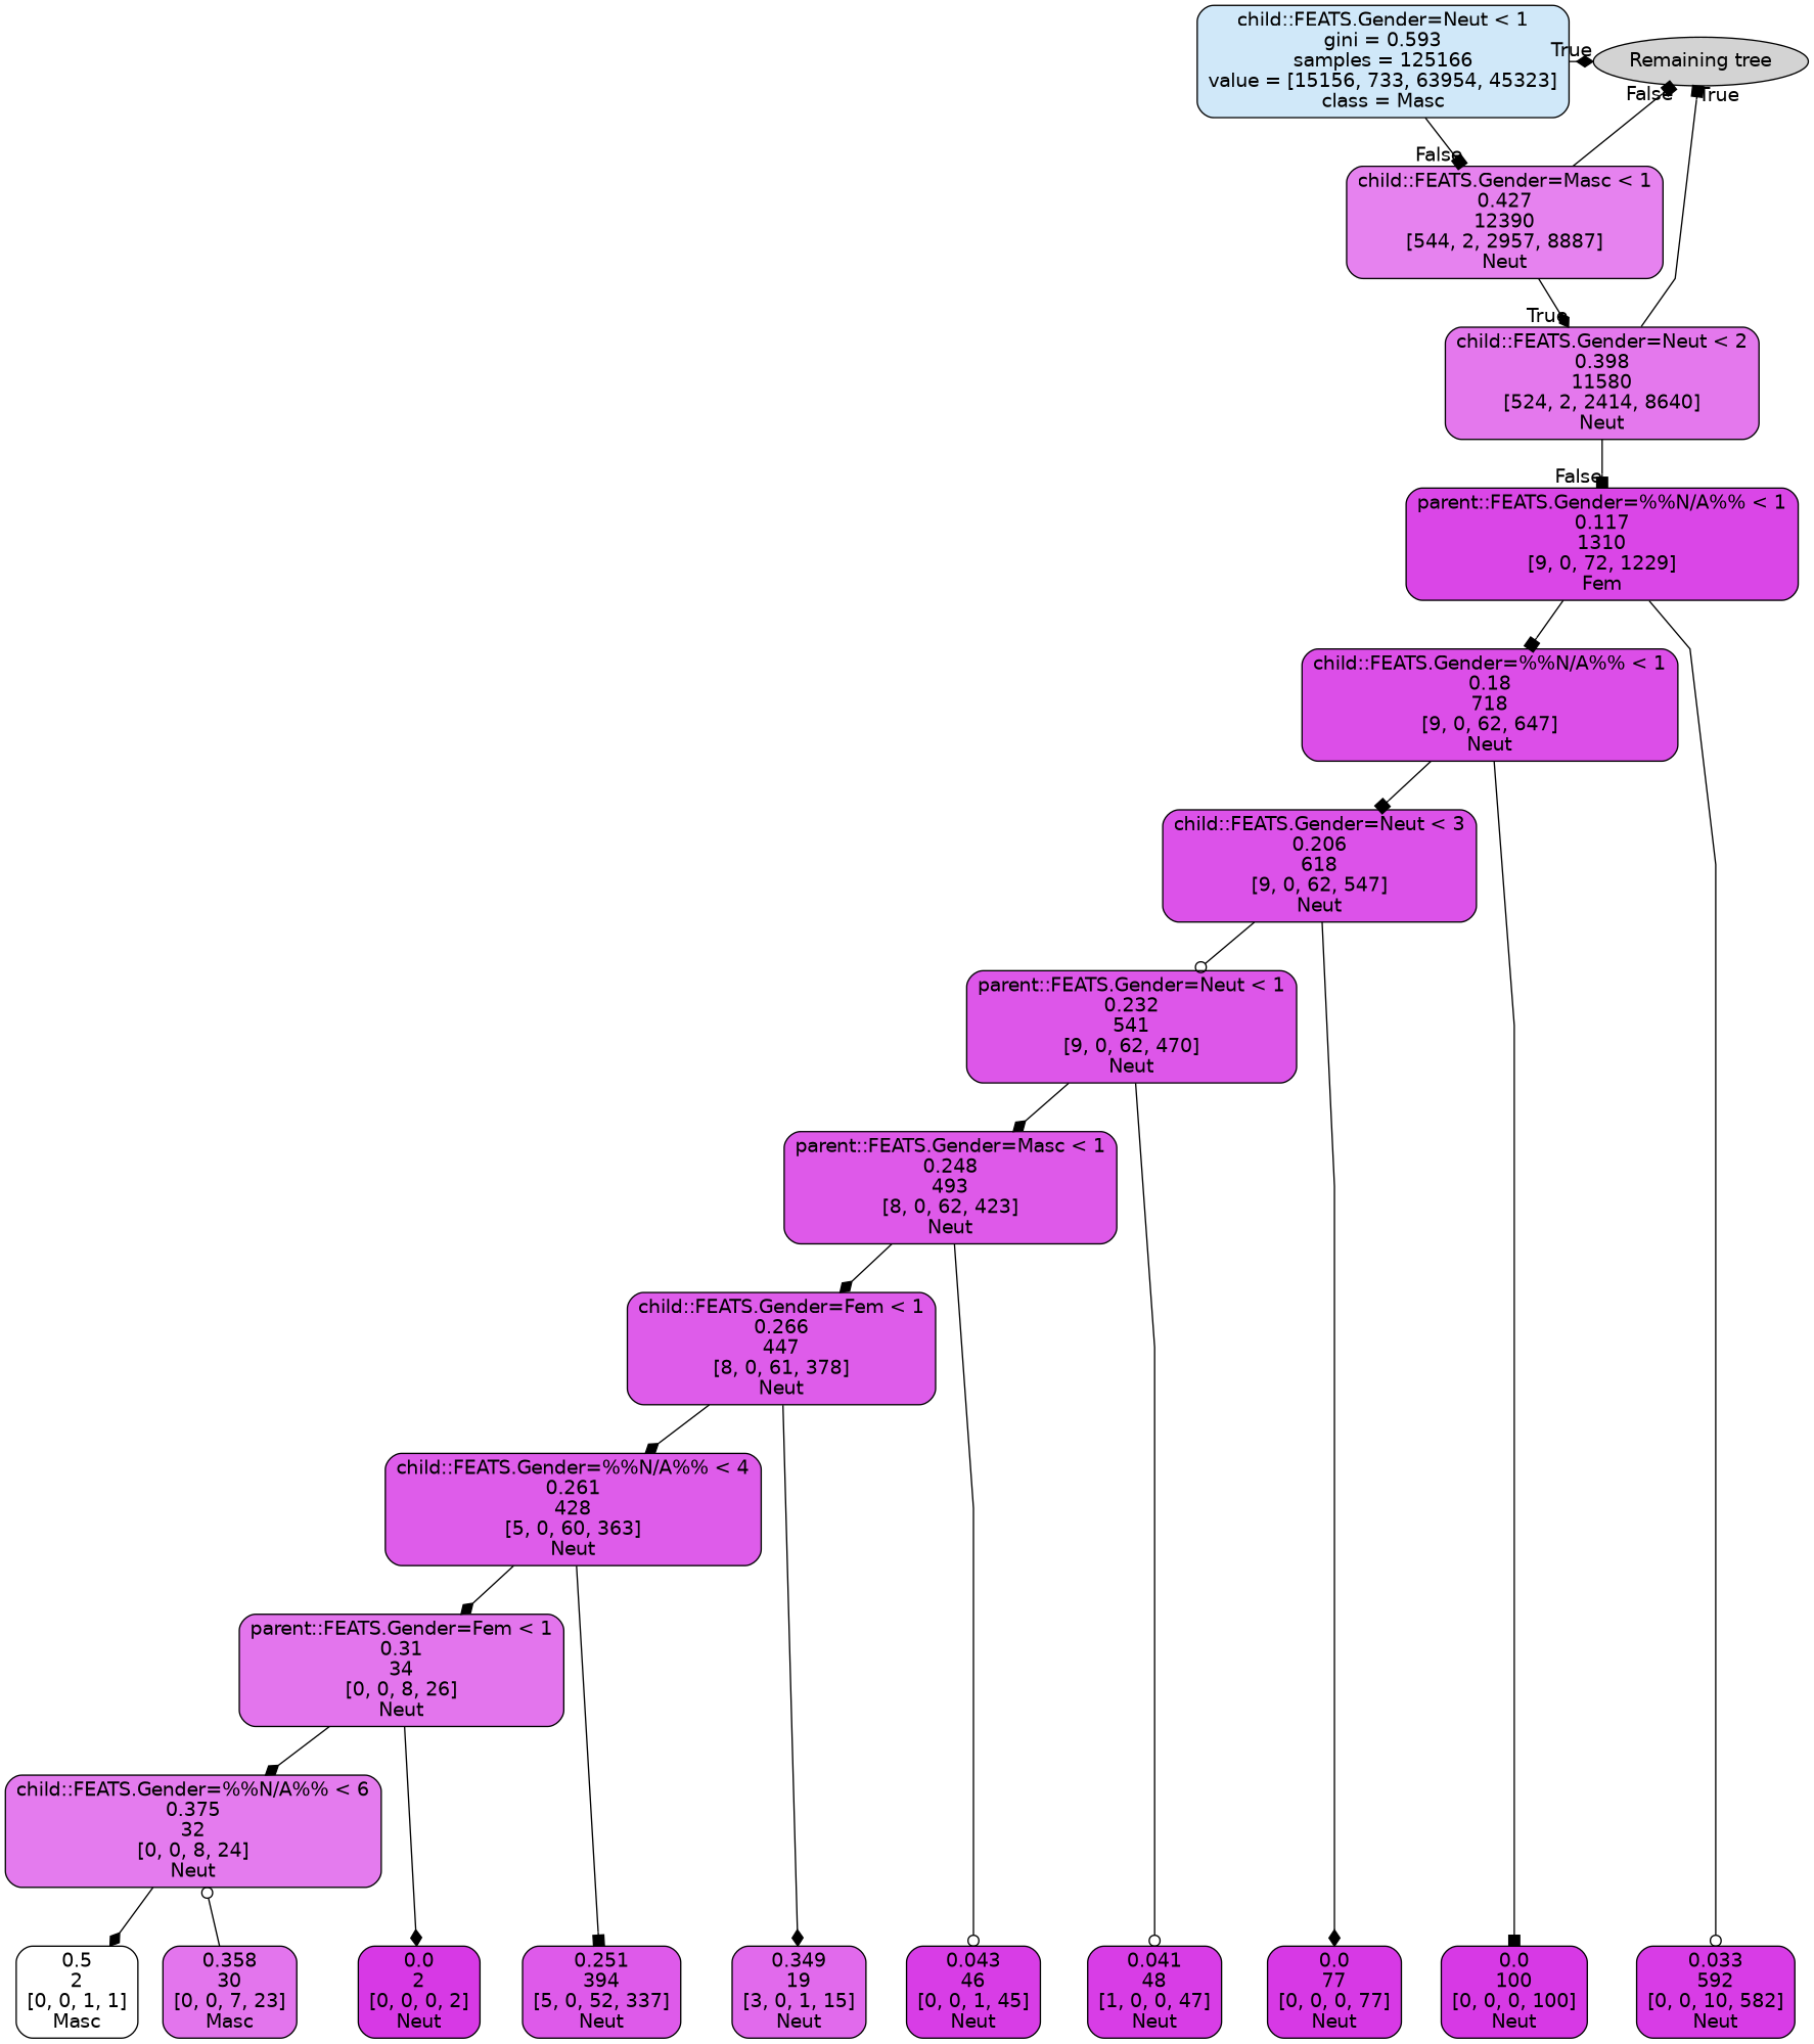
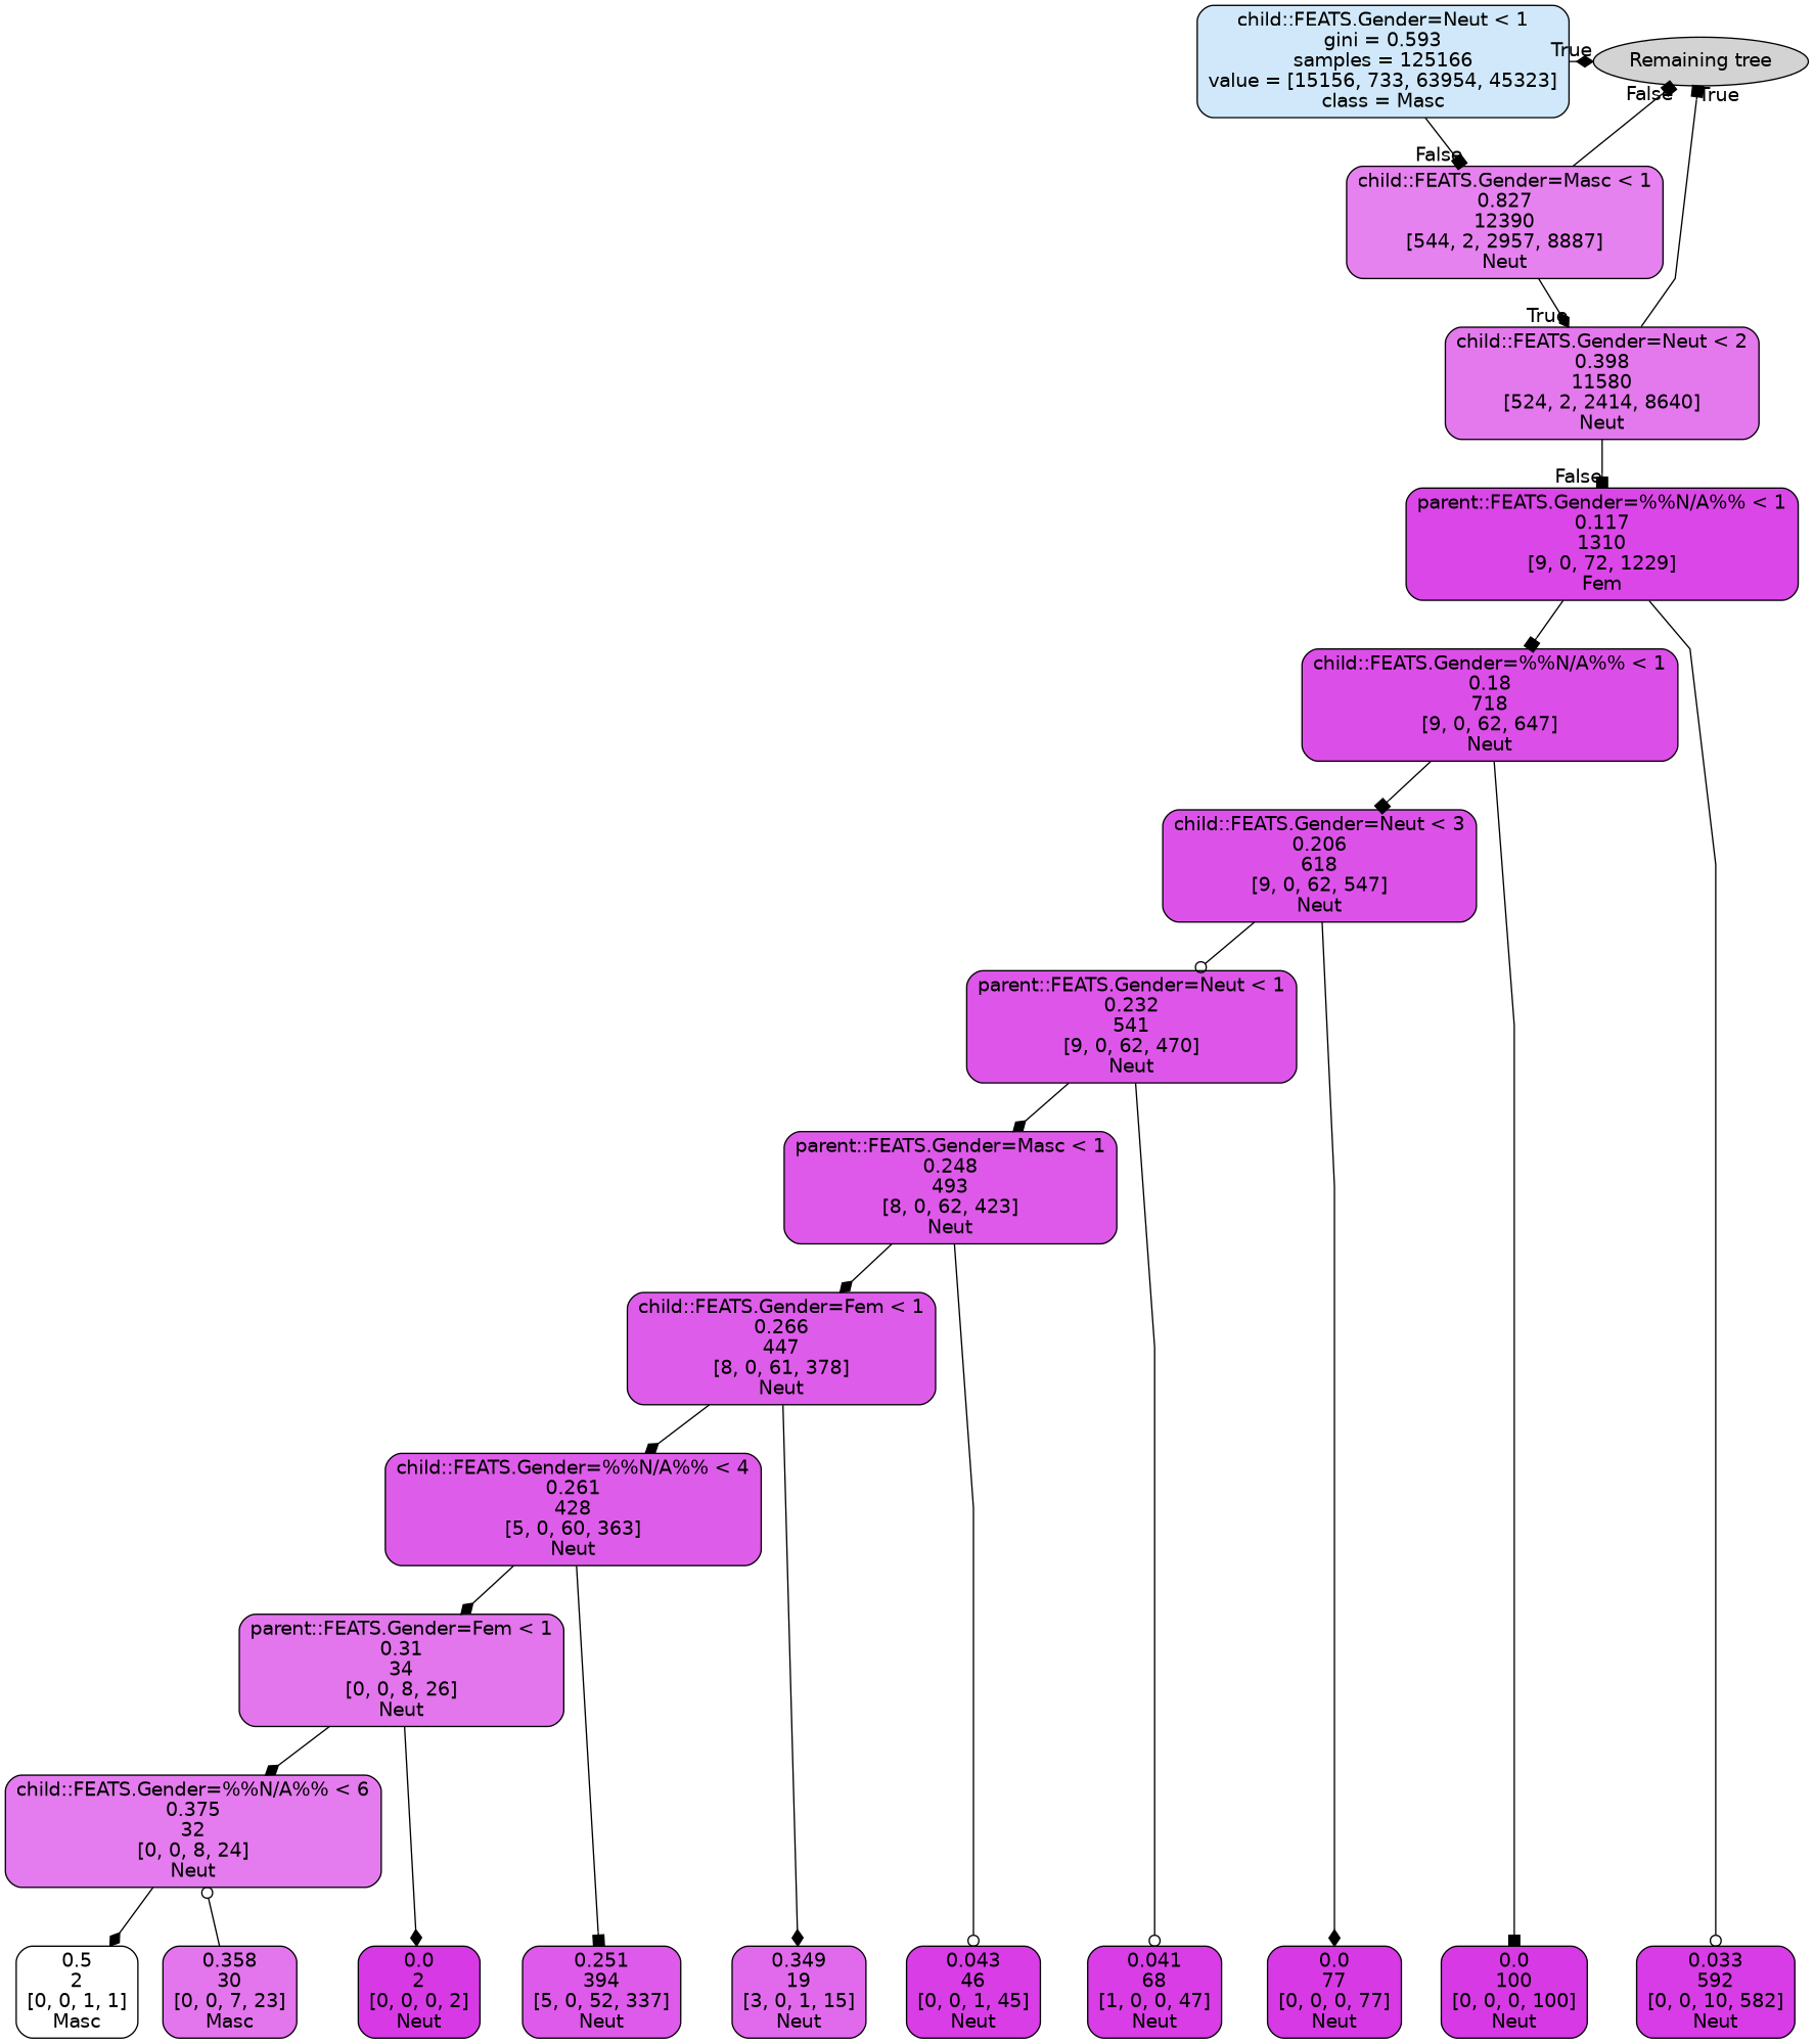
  digraph {
    ranksep=equally
    splines=polyline
    node [color=black fillcolor="#d739e5ff" fontname=helvetica shape=box style="filled, rounded"]
    edge [arrowhead=diamond fontname=helvetica]
    n1 [fillcolor=lightgrey label="Remaining tree" shape=ellipse]
    n2 [fillcolor="#399de53c" label=<child::FEATS.Gender=Neut &lt; 1<br/>gini = 0.593<br/>samples = 125166<br/>value = [15156, 733, 63954, 45323]<br/>class = Masc>]
-   n3 [fillcolor="#d739e5a0" label=<child::FEATS.Gender=Masc &lt; 1<br/>0.427<br/>12390<br/>[544, 2, 2957, 8887]<br/>Neut>]
+   n3 [fillcolor="#d739e5a0" label=<child::FEATS.Gender=Masc &lt; 1<br/>0.827<br/>12390<br/>[544, 2, 2957, 8887]<br/>Neut>]
    n4 [fillcolor="#d739e5b1" label=<parent::FEATS.Gender=Fem &lt; 1<br/>0.31<br/>34<br/>[0, 0, 8, 26]<br/>Neut>]
    n5 [fillcolor="#d739e5aa" label=<child::FEATS.Gender=%%N/A%% &lt; 6<br/>0.375<br/>32<br/>[0, 0, 8, 24]<br/>Neut>]
    n6 [fillcolor="#d739e5ad" label=<child::FEATS.Gender=Neut &lt; 2<br/>0.398<br/>11580<br/>[524, 2, 2414, 8640]<br/>Neut>]
    n7 [fillcolor="#d739e5ee" label=<parent::FEATS.Gender=%%N/A%% &lt; 1<br/>0.117<br/>1310<br/>[9, 0, 72, 1229]<br/>Fem>]
    n8 [fillcolor="#d739e5e3" label=<child::FEATS.Gender=%%N/A%% &lt; 1<br/>0.18<br/>718<br/>[9, 0, 62, 647]<br/>Neut>]
    n9 [fillcolor="#d739e5de" label=<child::FEATS.Gender=Neut &lt; 3<br/>0.206<br/>618<br/>[9, 0, 62, 547]<br/>Neut>]
    n10 [fillcolor="#d739e5d9" label=<parent::FEATS.Gender=Neut &lt; 1<br/>0.232<br/>541<br/>[9, 0, 62, 470]<br/>Neut>]
    n11 [fillcolor="#d739e5d6" label=<parent::FEATS.Gender=Masc &lt; 1<br/>0.248<br/>493<br/>[8, 0, 62, 423]<br/>Neut>]
    n12 [fillcolor="#d739e5d1" label=<child::FEATS.Gender=Fem &lt; 1<br/>0.266<br/>447<br/>[8, 0, 61, 378]<br/>Neut>]
    n13 [fillcolor="#d739e5d2" label=<child::FEATS.Gender=%%N/A%% &lt; 4<br/>0.261<br/>428<br/>[5, 0, 60, 363]<br/>Neut>]
    n14 [label=<0.0<br/>100<br/>[0, 0, 0, 100]<br/>Neut>]
    n15 [fillcolor="#d739e5d4" label=<0.251<br/>394<br/>[5, 0, 52, 337]<br/>Neut>]
    n16 [fillcolor="#d739e5b1" label=<0.358<br/>30<br/>[0, 0, 7, 23]<br/>Masc>]
    n17 [fillcolor="#399de500" label=<0.5<br/>2<br/>[0, 0, 1, 1]<br/>Masc>]
    n18 [label=<0.0<br/>2<br/>[0, 0, 0, 2]<br/>Neut>]
    n19 [fillcolor="#d739e5bf" label=<0.349<br/>19<br/>[3, 0, 1, 15]<br/>Neut>]
    n20 [fillcolor="#d739e5f9" label=<0.043<br/>46<br/>[0, 0, 1, 45]<br/>Neut>]
-   n21 [fillcolor="#d739e5fa" label=<0.041<br/>48<br/>[1, 0, 0, 47]<br/>Neut>]
+   n21 [fillcolor="#d739e5fa" label=<0.041<br/>68<br/>[1, 0, 0, 47]<br/>Neut>]
    n22 [label=<0.0<br/>77<br/>[0, 0, 0, 77]<br/>Neut>]
    n23 [fillcolor="#d739e5fb" label=<0.033<br/>592<br/>[0, 0, 10, 582]<br/>Neut>]
    subgraph sub_1 {
      rank=same
      n1
      n2
    }
    subgraph sub_2 {
      rank=same
      n3
    }
    subgraph sub_3 {
      rank=same
      n4
    }
    subgraph sub_4 {
      rank=same
      n5
    }
    subgraph sub_5 {
      rank=same
      n6
    }
    subgraph sub_6 {
      rank=same
      n7
    }
    subgraph sub_7 {
      rank=same
      n8
    }
    subgraph sub_8 {
      rank=same
      n9
    }
    subgraph sub_9 {
      rank=same
      n10
    }
    subgraph sub_10 {
      rank=same
      n11
    }
    subgraph sub_11 {
      rank=same
      n12
    }
    subgraph sub_12 {
      rank=same
      n13
    }
    subgraph sub_13 {
      rank=same
      n14
      n15
      n16
      n17
      n18
      n19
      n20
      n21
      n22
      n23
    }
    n2 -> n1 [headlabel=True labelangle=-45 labeldistance=2.5]
    n2 -> n3 [arrowhead=box headlabel=False labelangle=-45 labeldistance=2.5]
    n3 -> n1 [arrowhead=box headlabel=False labelangle=-45 labeldistance=2.5]
    n3 -> n6 [headlabel=True labelangle=-45 labeldistance=2.5]
    n4 -> n5
    n4 -> n18
    n5 -> n17
    n6 -> n1 [arrowhead=box headlabel=True labelangle=-45 labeldistance=2.5]
    n6 -> n7 [arrowhead=box headlabel=False labelangle=-45 labeldistance=2.5]
    n7 -> n8 [arrowhead=box]
    n7 -> n23 [arrowhead=odot]
    n8 -> n9 [arrowhead=box]
    n8 -> n14 [arrowhead=box]
    n9 -> n10 [arrowhead=odot]
    n9 -> n22
    n10 -> n11
    n10 -> n21 [arrowhead=odot]
    n11 -> n12
    n11 -> n20 [arrowhead=odot]
    n12 -> n13
    n12 -> n19
    n13 -> n4
    n13 -> n15 [arrowhead=box]
    n16 -> n5 [arrowhead=odot]
  }
